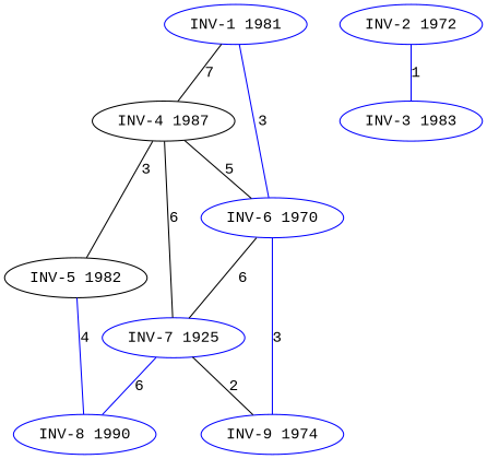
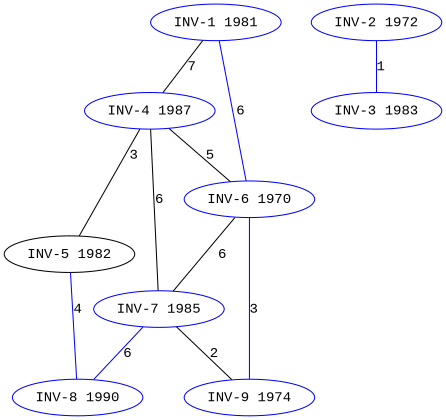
  strict graph {
    fontname="Liberation Mono"
    node [color=blue fontname="Liberation Mono"]
    edge [color=black fontname="Liberation Mono"]
    n1 [label="INV-1 1981"]
-   n2 [color=black label="INV-4 1987"]
+   n2 [label="INV-4 1987"]
    n3 [label="INV-6 1970"]
    n4 [label="INV-2 1972"]
    n5 [label="INV-3 1983"]
    n6 [color=black label="INV-5 1982"]
-   n7 [label="INV-7 1925"]
+   n7 [label="INV-7 1985"]
    n8 [label="INV-9 1974"]
    n9 [label="INV-8 1990"]
    n1 -- n2 [label=7]
-   n1 -- n3 [color=blue label=3]
+   n1 -- n3 [color=blue label=6]
    n2 -- n3 [label=5]
    n2 -- n6 [label=3]
    n2 -- n7 [label=6]
    n3 -- n7 [label=6]
    n3 -- n8 [color=blue label=3]
    n4 -- n5 [color=blue label=1]
    n6 -- n9 [color=blue label=4]
    n7 -- n8 [label=2]
    n7 -- n9 [color=blue label=6]
  }
